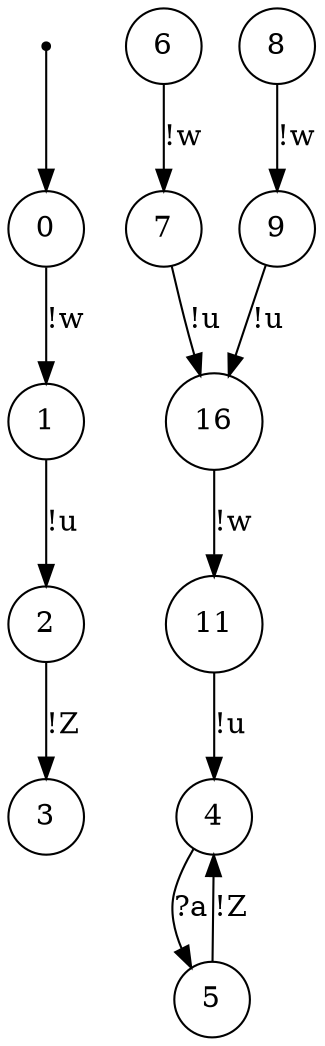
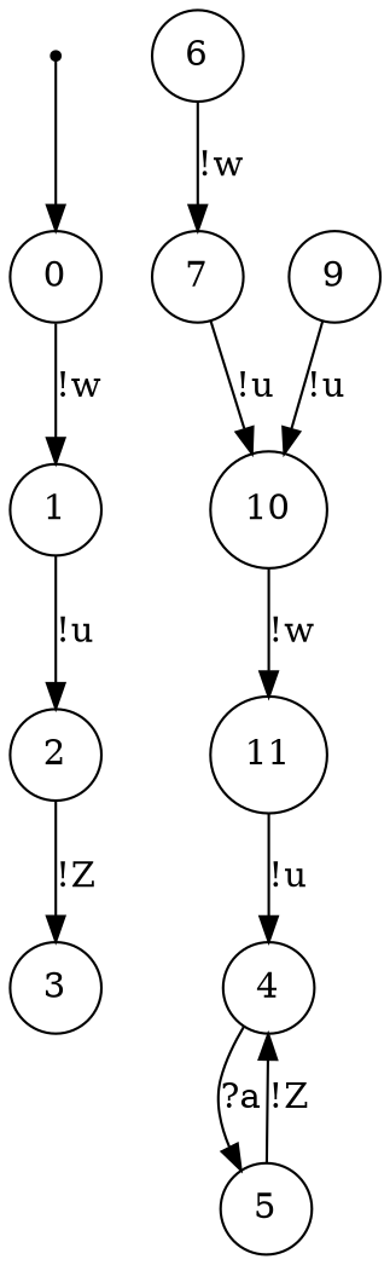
  digraph {
    node [shape=circle]
    ENTRY [shape=point]
    0
    1
    2
    3
    4
    5
    6
    7
-   10 [label=16]
-   8
+   10
    9
    11
    ENTRY -> 0
    0 -> 1 [label="!w"]
    1 -> 2 [label="!u"]
    2 -> 3 [label="!Z"]
    4 -> 5 [label="?a"]
    5 -> 4 [label="!Z"]
    6 -> 7 [label="!w"]
    7 -> 10 [label="!u"]
    10 -> 11 [label="!w"]
-   8 -> 9 [label="!w"]
    9 -> 10 [label="!u"]
    11 -> 4 [label="!u"]
  }
